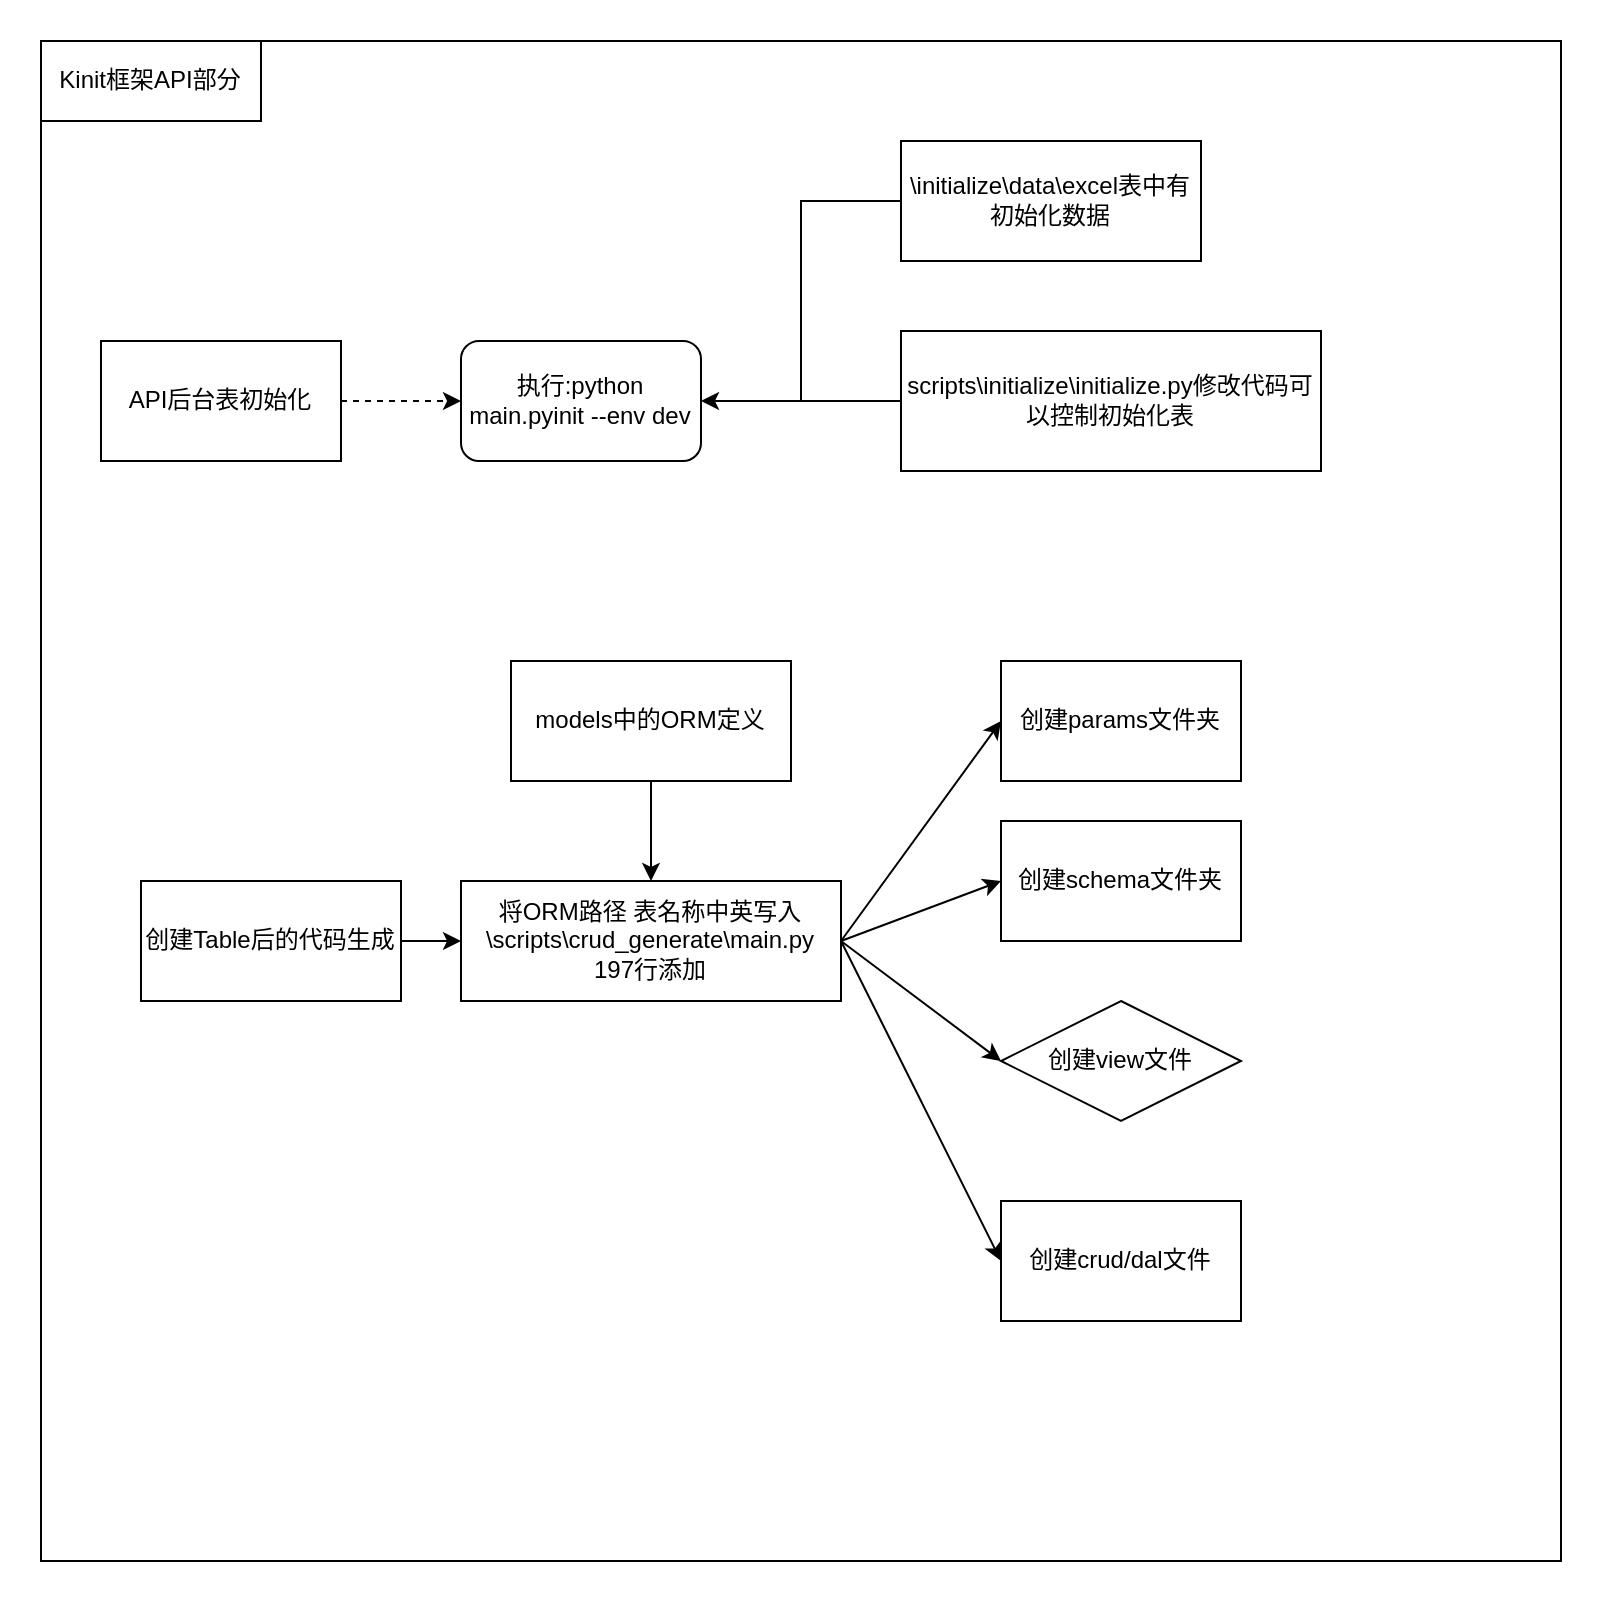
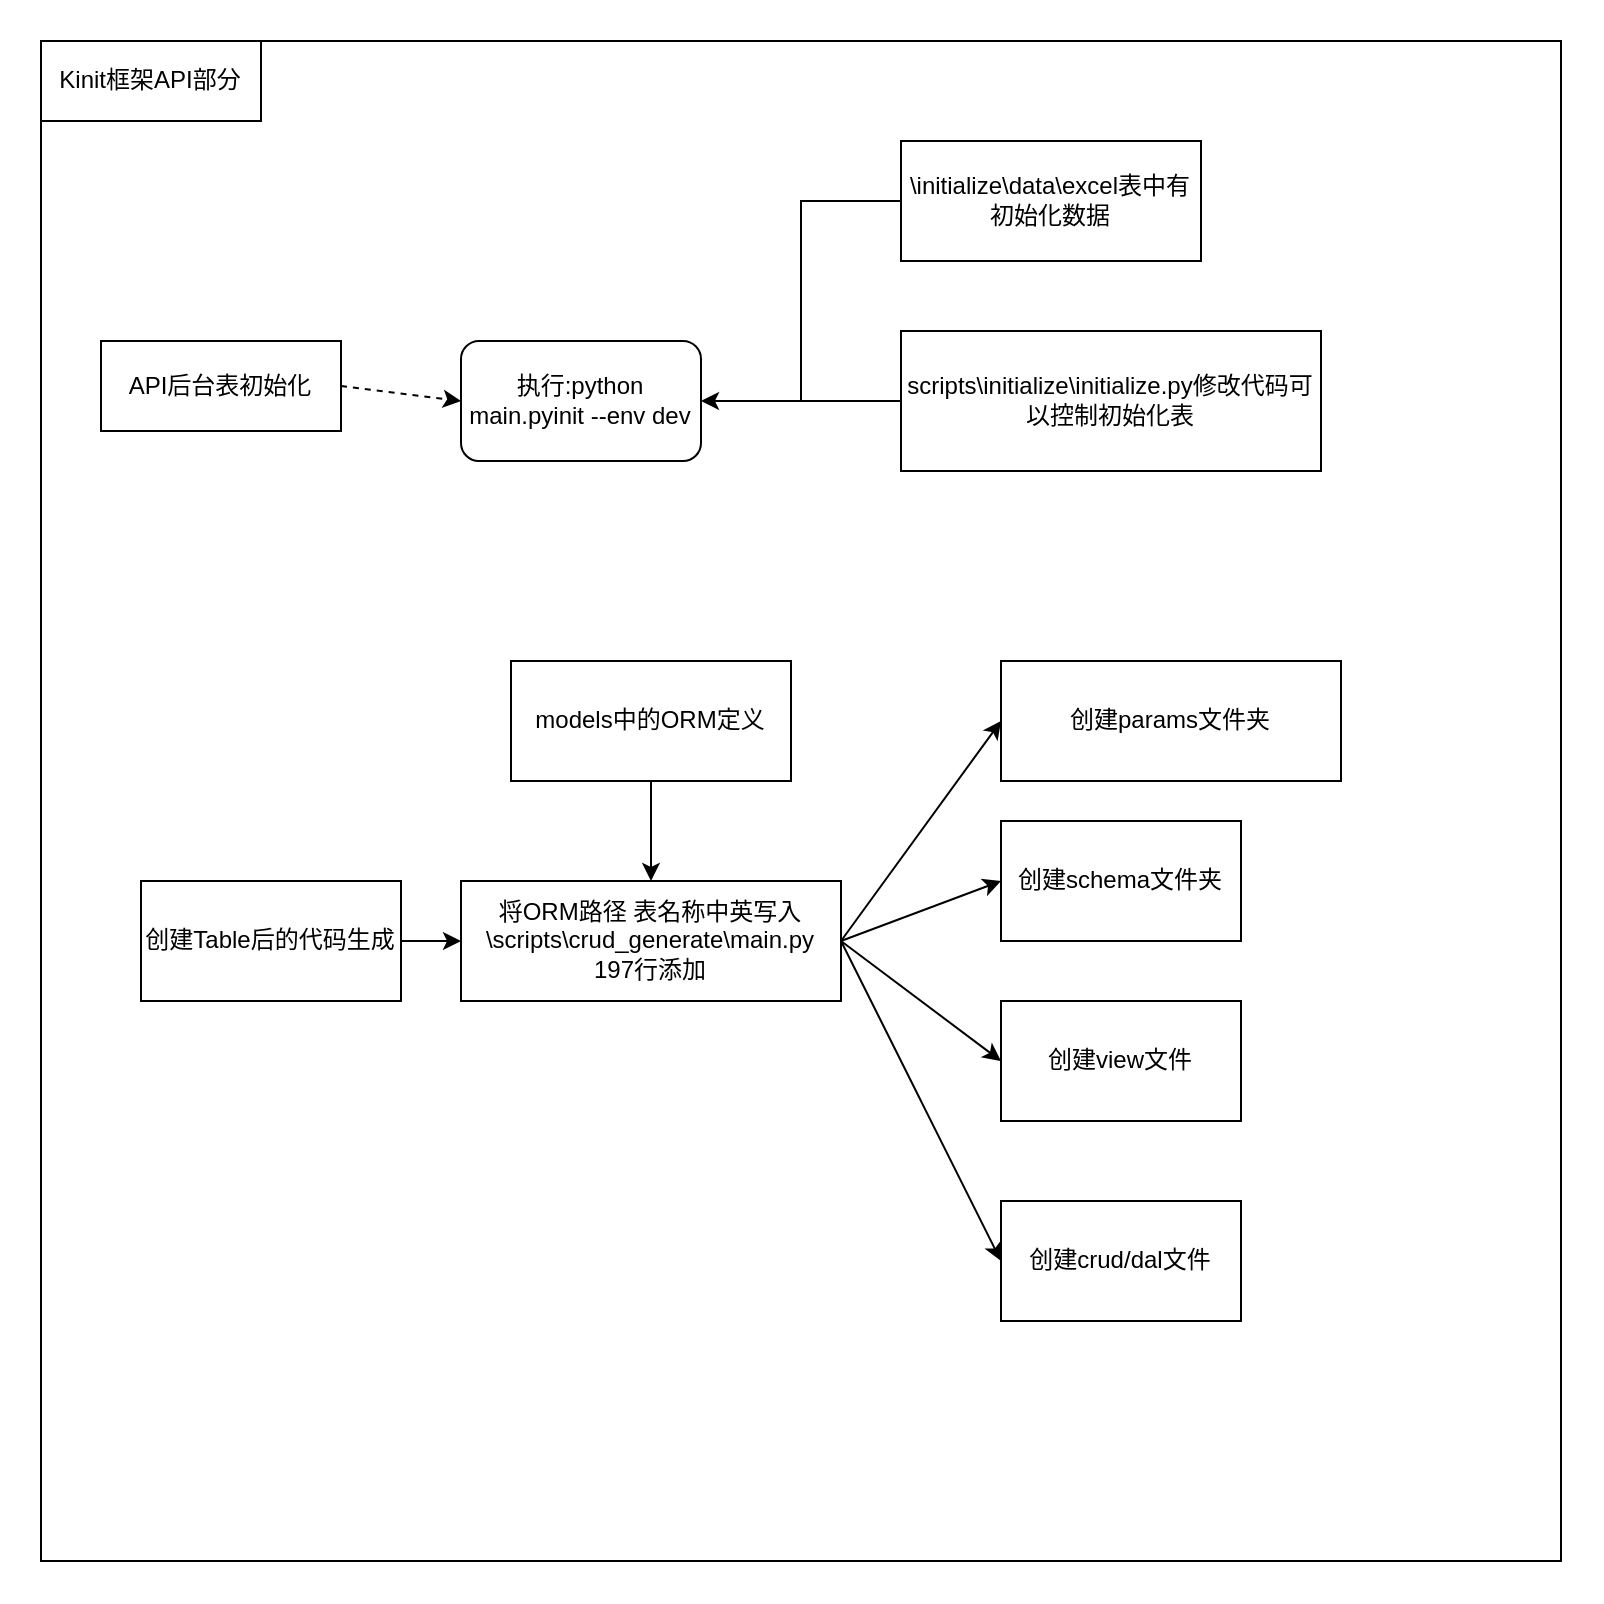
  <mxCell id="0" />
  <mxCell id="1" parent="0" />
  <mxCell id="2" value="" style="whiteSpace=wrap;html=1;aspect=fixed;" vertex="1" parent="1"><mxGeometry x="20" y="20" width="760" height="760" as="geometry" /></mxCell>
  <mxCell id="3" value="Kinit框架API部分" style="rounded=0;whiteSpace=wrap;html=1;" vertex="1" parent="1"><mxGeometry x="20" y="20" width="110" height="40" as="geometry" /></mxCell>
- <mxCell id="4" value="API后台表初始化" style="rounded=0;whiteSpace=wrap;html=1;" vertex="1" parent="1"><mxGeometry x="50" y="170" width="120" height="60" as="geometry" /></mxCell>
+ <mxCell id="4" value="API后台表初始化" style="rounded=0;whiteSpace=wrap;html=1;" vertex="1" parent="1"><mxGeometry x="50" y="170" width="120" height="45" as="geometry" /></mxCell>
  <mxCell id="5" value="执行:python main.pyinit --env dev" style="whiteSpace=wrap;html=1;rounded=1;" vertex="1" parent="1"><mxGeometry x="230" y="170" width="120" height="60" as="geometry" /></mxCell>
  <mxCell id="6" value="\initialize\data\excel表中有初始化数据" style="rounded=0;whiteSpace=wrap;html=1;" vertex="1" parent="1"><mxGeometry x="450" y="70" width="150" height="60" as="geometry" /></mxCell>
  <mxCell id="7" value="scripts\initialize\initialize.py修改代码可以控制初始化表" style="rounded=0;whiteSpace=wrap;html=1;" vertex="1" parent="1"><mxGeometry x="450" y="165" width="210" height="70" as="geometry" /></mxCell>
  <mxCell id="8" value="" style="endArrow=classic;html=1;rounded=0;exitX=1;exitY=0.5;exitDx=0;exitDy=0;entryX=0;entryY=0.5;entryDx=0;entryDy=0;dashed=1;" edge="1" parent="1" source="4" target="5"><mxGeometry width="50" height="50" relative="1" as="geometry"><mxPoint x="190" y="310" as="sourcePoint" /><mxPoint x="240" y="260" as="targetPoint" /></mxGeometry></mxCell>
  <mxCell id="9" value="" style="endArrow=classic;html=1;rounded=0;exitX=0;exitY=0.5;exitDx=0;exitDy=0;entryX=1;entryY=0.5;entryDx=0;entryDy=0;" edge="1" parent="1" source="7" target="5"><mxGeometry width="50" height="50" relative="1" as="geometry"><mxPoint x="381" y="260" as="sourcePoint" /><mxPoint x="405.545" y="80" as="targetPoint" /></mxGeometry></mxCell>
  <mxCell id="10" value="" style="shape=partialRectangle;whiteSpace=wrap;html=1;bottom=0;right=0;fillColor=none;" vertex="1" parent="1"><mxGeometry x="400" y="100" width="50" height="100" as="geometry" /></mxCell>
  <mxCell id="11" value="创建Table后的代码生成" style="rounded=0;whiteSpace=wrap;html=1;" vertex="1" parent="1"><mxGeometry x="70" y="440" width="130" height="60" as="geometry" /></mxCell>
  <mxCell id="12" value="将ORM路径 表名称中英写入\scripts\crud_generate\main.py&lt;div&gt;197行添加&lt;/div&gt;" style="rounded=0;whiteSpace=wrap;html=1;" vertex="1" parent="1"><mxGeometry x="230" y="440" width="190" height="60" as="geometry" /></mxCell>
  <mxCell id="13" value="models中的ORM定义" style="rounded=0;whiteSpace=wrap;html=1;" vertex="1" parent="1"><mxGeometry x="255" y="330" width="140" height="60" as="geometry" /></mxCell>
  <mxCell id="14" value="" style="endArrow=classic;html=1;rounded=0;entryX=0;entryY=0.5;entryDx=0;entryDy=0;exitX=1;exitY=0.5;exitDx=0;exitDy=0;" edge="1" parent="1" source="11" target="12"><mxGeometry width="50" height="50" relative="1" as="geometry"><mxPoint x="150" y="560" as="sourcePoint" /><mxPoint x="200" y="510" as="targetPoint" /></mxGeometry></mxCell>
  <mxCell id="15" value="" style="endArrow=classic;html=1;rounded=0;entryX=0.5;entryY=0;entryDx=0;entryDy=0;exitX=0.5;exitY=1;exitDx=0;exitDy=0;" edge="1" parent="1" source="13" target="12"><mxGeometry width="50" height="50" relative="1" as="geometry"><mxPoint x="150" y="440" as="sourcePoint" /><mxPoint x="200" y="390" as="targetPoint" /></mxGeometry></mxCell>
- <mxCell id="16" value="创建params文件夹" style="rounded=0;whiteSpace=wrap;html=1;" vertex="1" parent="1"><mxGeometry x="500" y="330" width="120" height="60" as="geometry" /></mxCell>
+ <mxCell id="16" value="创建params文件夹" style="rounded=0;whiteSpace=wrap;html=1;" vertex="1" parent="1"><mxGeometry x="500" y="330" width="170" height="60" as="geometry" /></mxCell>
  <mxCell id="17" value="" style="endArrow=classic;html=1;rounded=0;exitX=1;exitY=0.5;exitDx=0;exitDy=0;entryX=0;entryY=0.5;entryDx=0;entryDy=0;" edge="1" parent="1" source="12" target="16"><mxGeometry width="50" height="50" relative="1" as="geometry"><mxPoint x="470" y="520" as="sourcePoint" /><mxPoint x="520" y="470" as="targetPoint" /></mxGeometry></mxCell>
  <mxCell id="18" value="创建schema文件夹" style="rounded=0;whiteSpace=wrap;html=1;" vertex="1" parent="1"><mxGeometry x="500" y="410" width="120" height="60" as="geometry" /></mxCell>
- <mxCell id="19" value="创建view文件" style="rhombus;whiteSpace=wrap;html=1;" vertex="1" parent="1"><mxGeometry x="500" y="500" width="120" height="60" as="geometry" /></mxCell>
+ <mxCell id="19" value="创建view文件" style="rounded=0;whiteSpace=wrap;html=1;" vertex="1" parent="1"><mxGeometry x="500" y="500" width="120" height="60" as="geometry" /></mxCell>
  <mxCell id="20" value="创建crud/dal文件" style="rounded=0;whiteSpace=wrap;html=1;" vertex="1" parent="1"><mxGeometry x="500" y="600" width="120" height="60" as="geometry" /></mxCell>
  <mxCell id="21" value="" style="endArrow=classic;html=1;rounded=0;exitX=1;exitY=0.5;exitDx=0;exitDy=0;entryX=0;entryY=0.5;entryDx=0;entryDy=0;" edge="1" parent="1" source="12" target="18"><mxGeometry width="50" height="50" relative="1" as="geometry"><mxPoint x="510" y="540" as="sourcePoint" /><mxPoint x="510" y="450" as="targetPoint" /></mxGeometry></mxCell>
  <mxCell id="22" value="" style="endArrow=classic;html=1;rounded=0;entryX=0;entryY=0.5;entryDx=0;entryDy=0;" edge="1" parent="1" target="19"><mxGeometry width="50" height="50" relative="1" as="geometry"><mxPoint x="420" y="470" as="sourcePoint" /><mxPoint x="540" y="480" as="targetPoint" /></mxGeometry></mxCell>
  <mxCell id="23" value="" style="endArrow=classic;html=1;rounded=0;entryX=0;entryY=0.5;entryDx=0;entryDy=0;" edge="1" parent="1" target="20"><mxGeometry width="50" height="50" relative="1" as="geometry"><mxPoint x="420" y="470" as="sourcePoint" /><mxPoint x="540" y="610" as="targetPoint" /></mxGeometry></mxCell>
